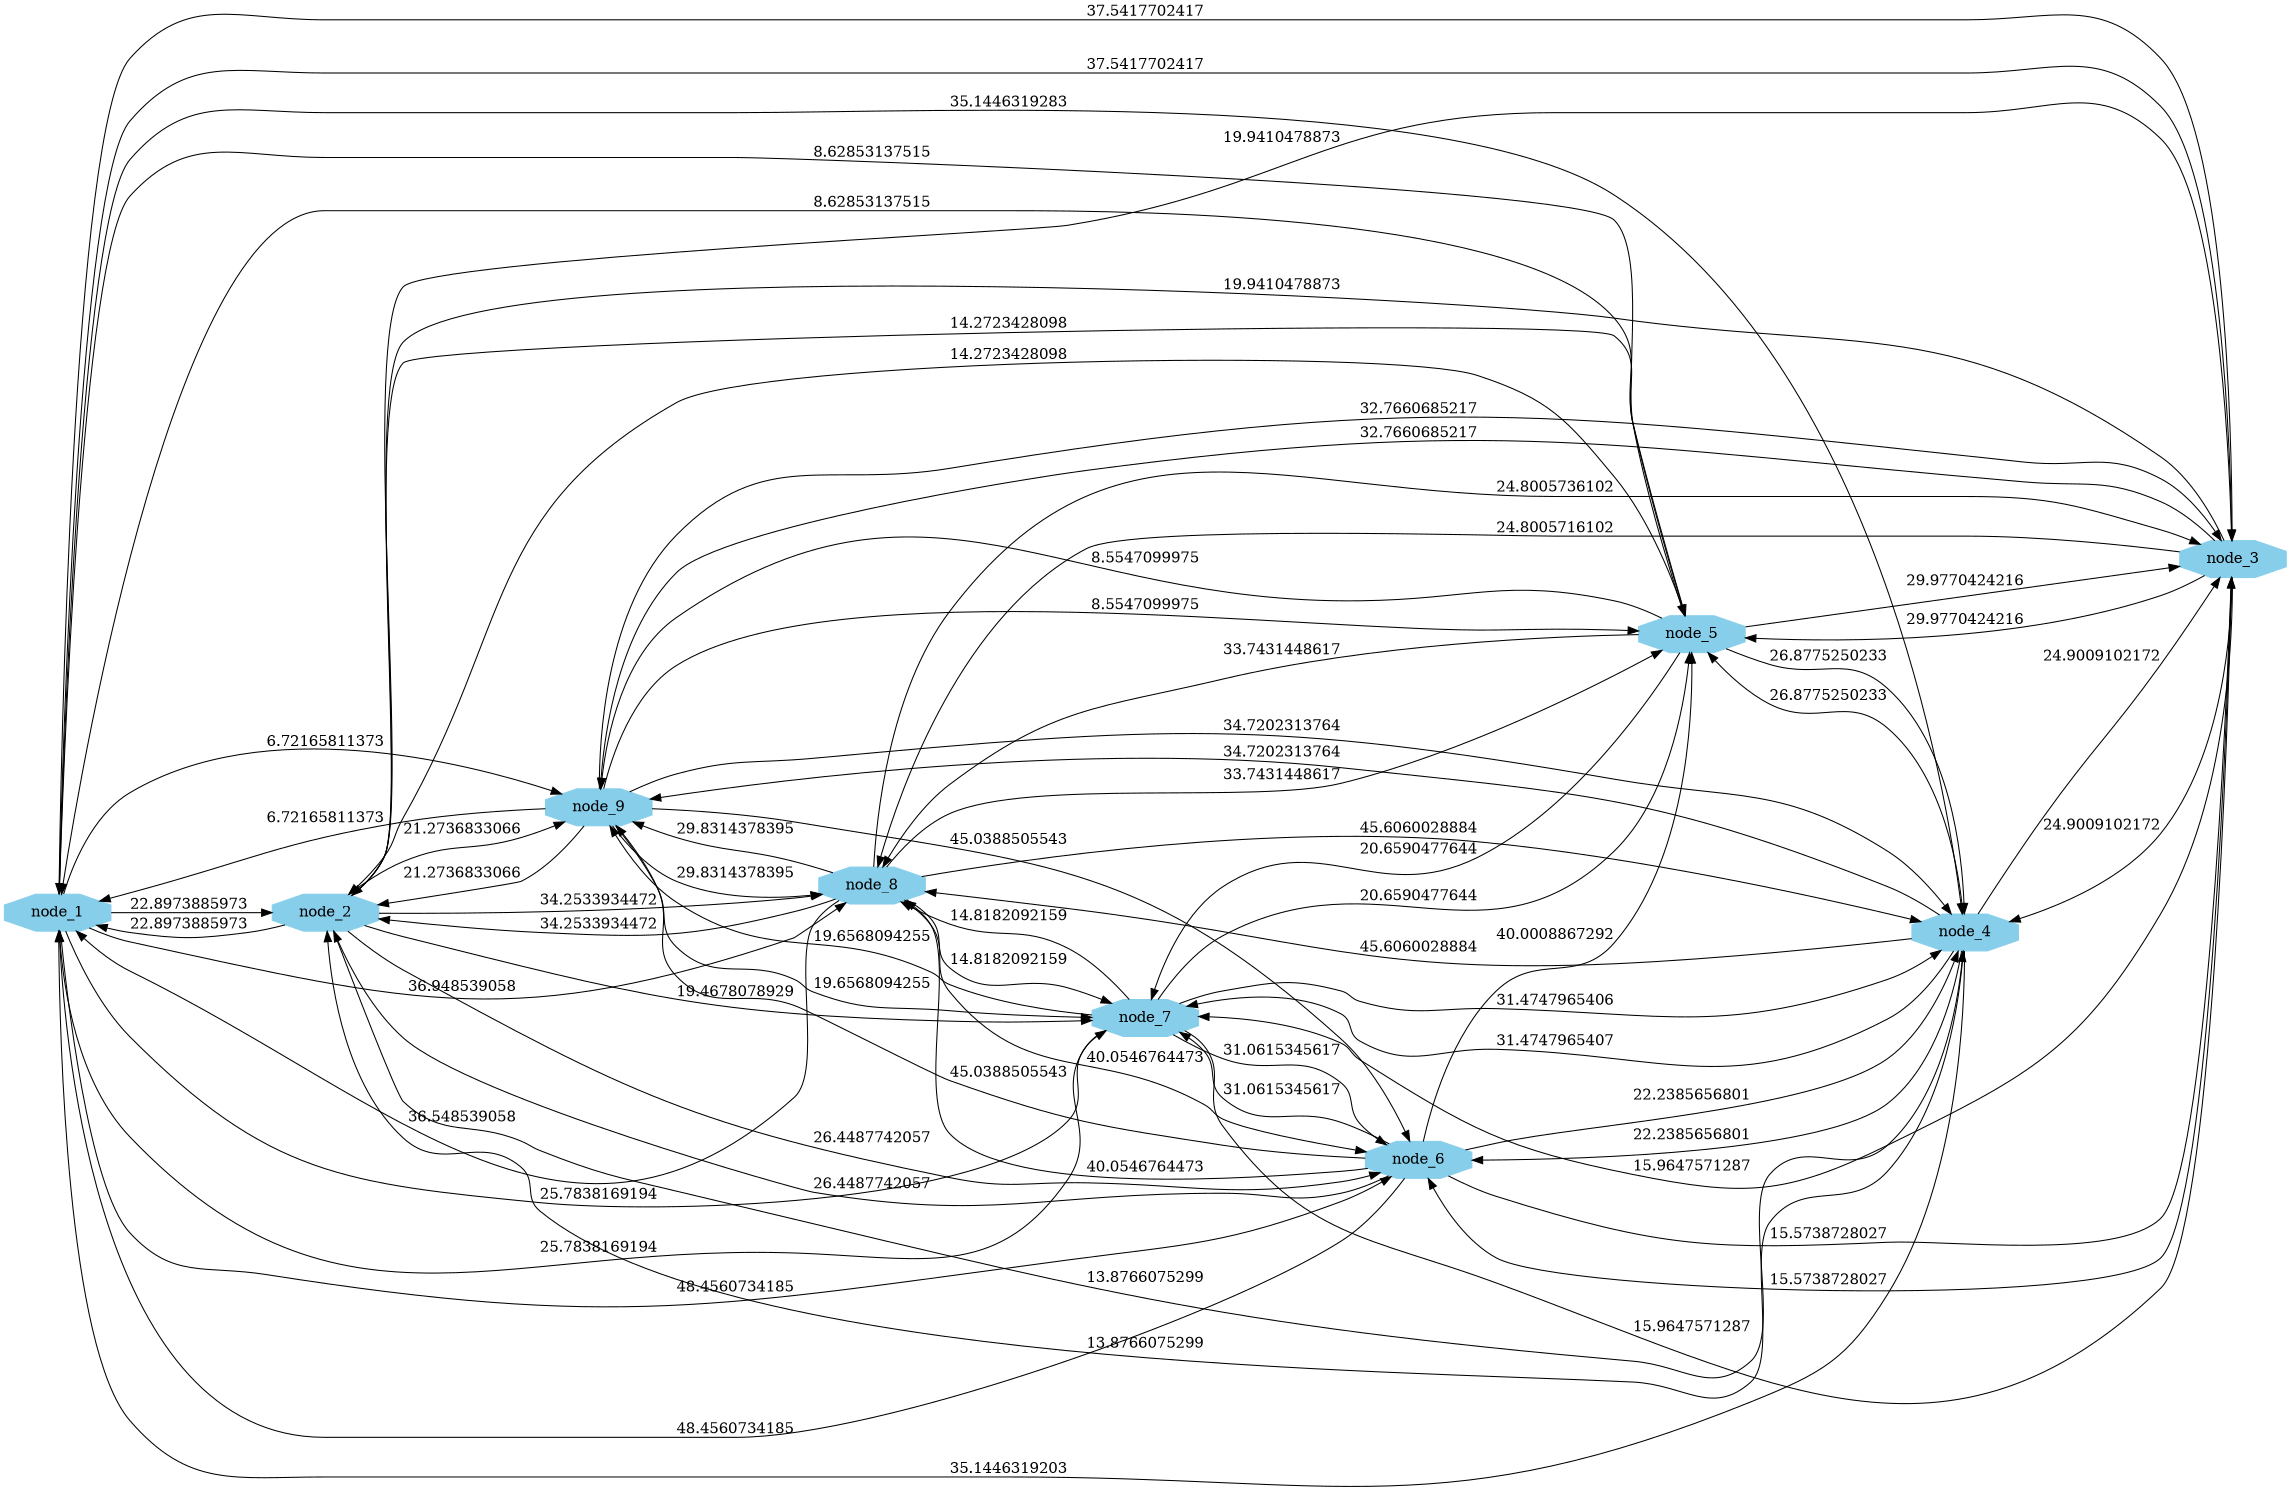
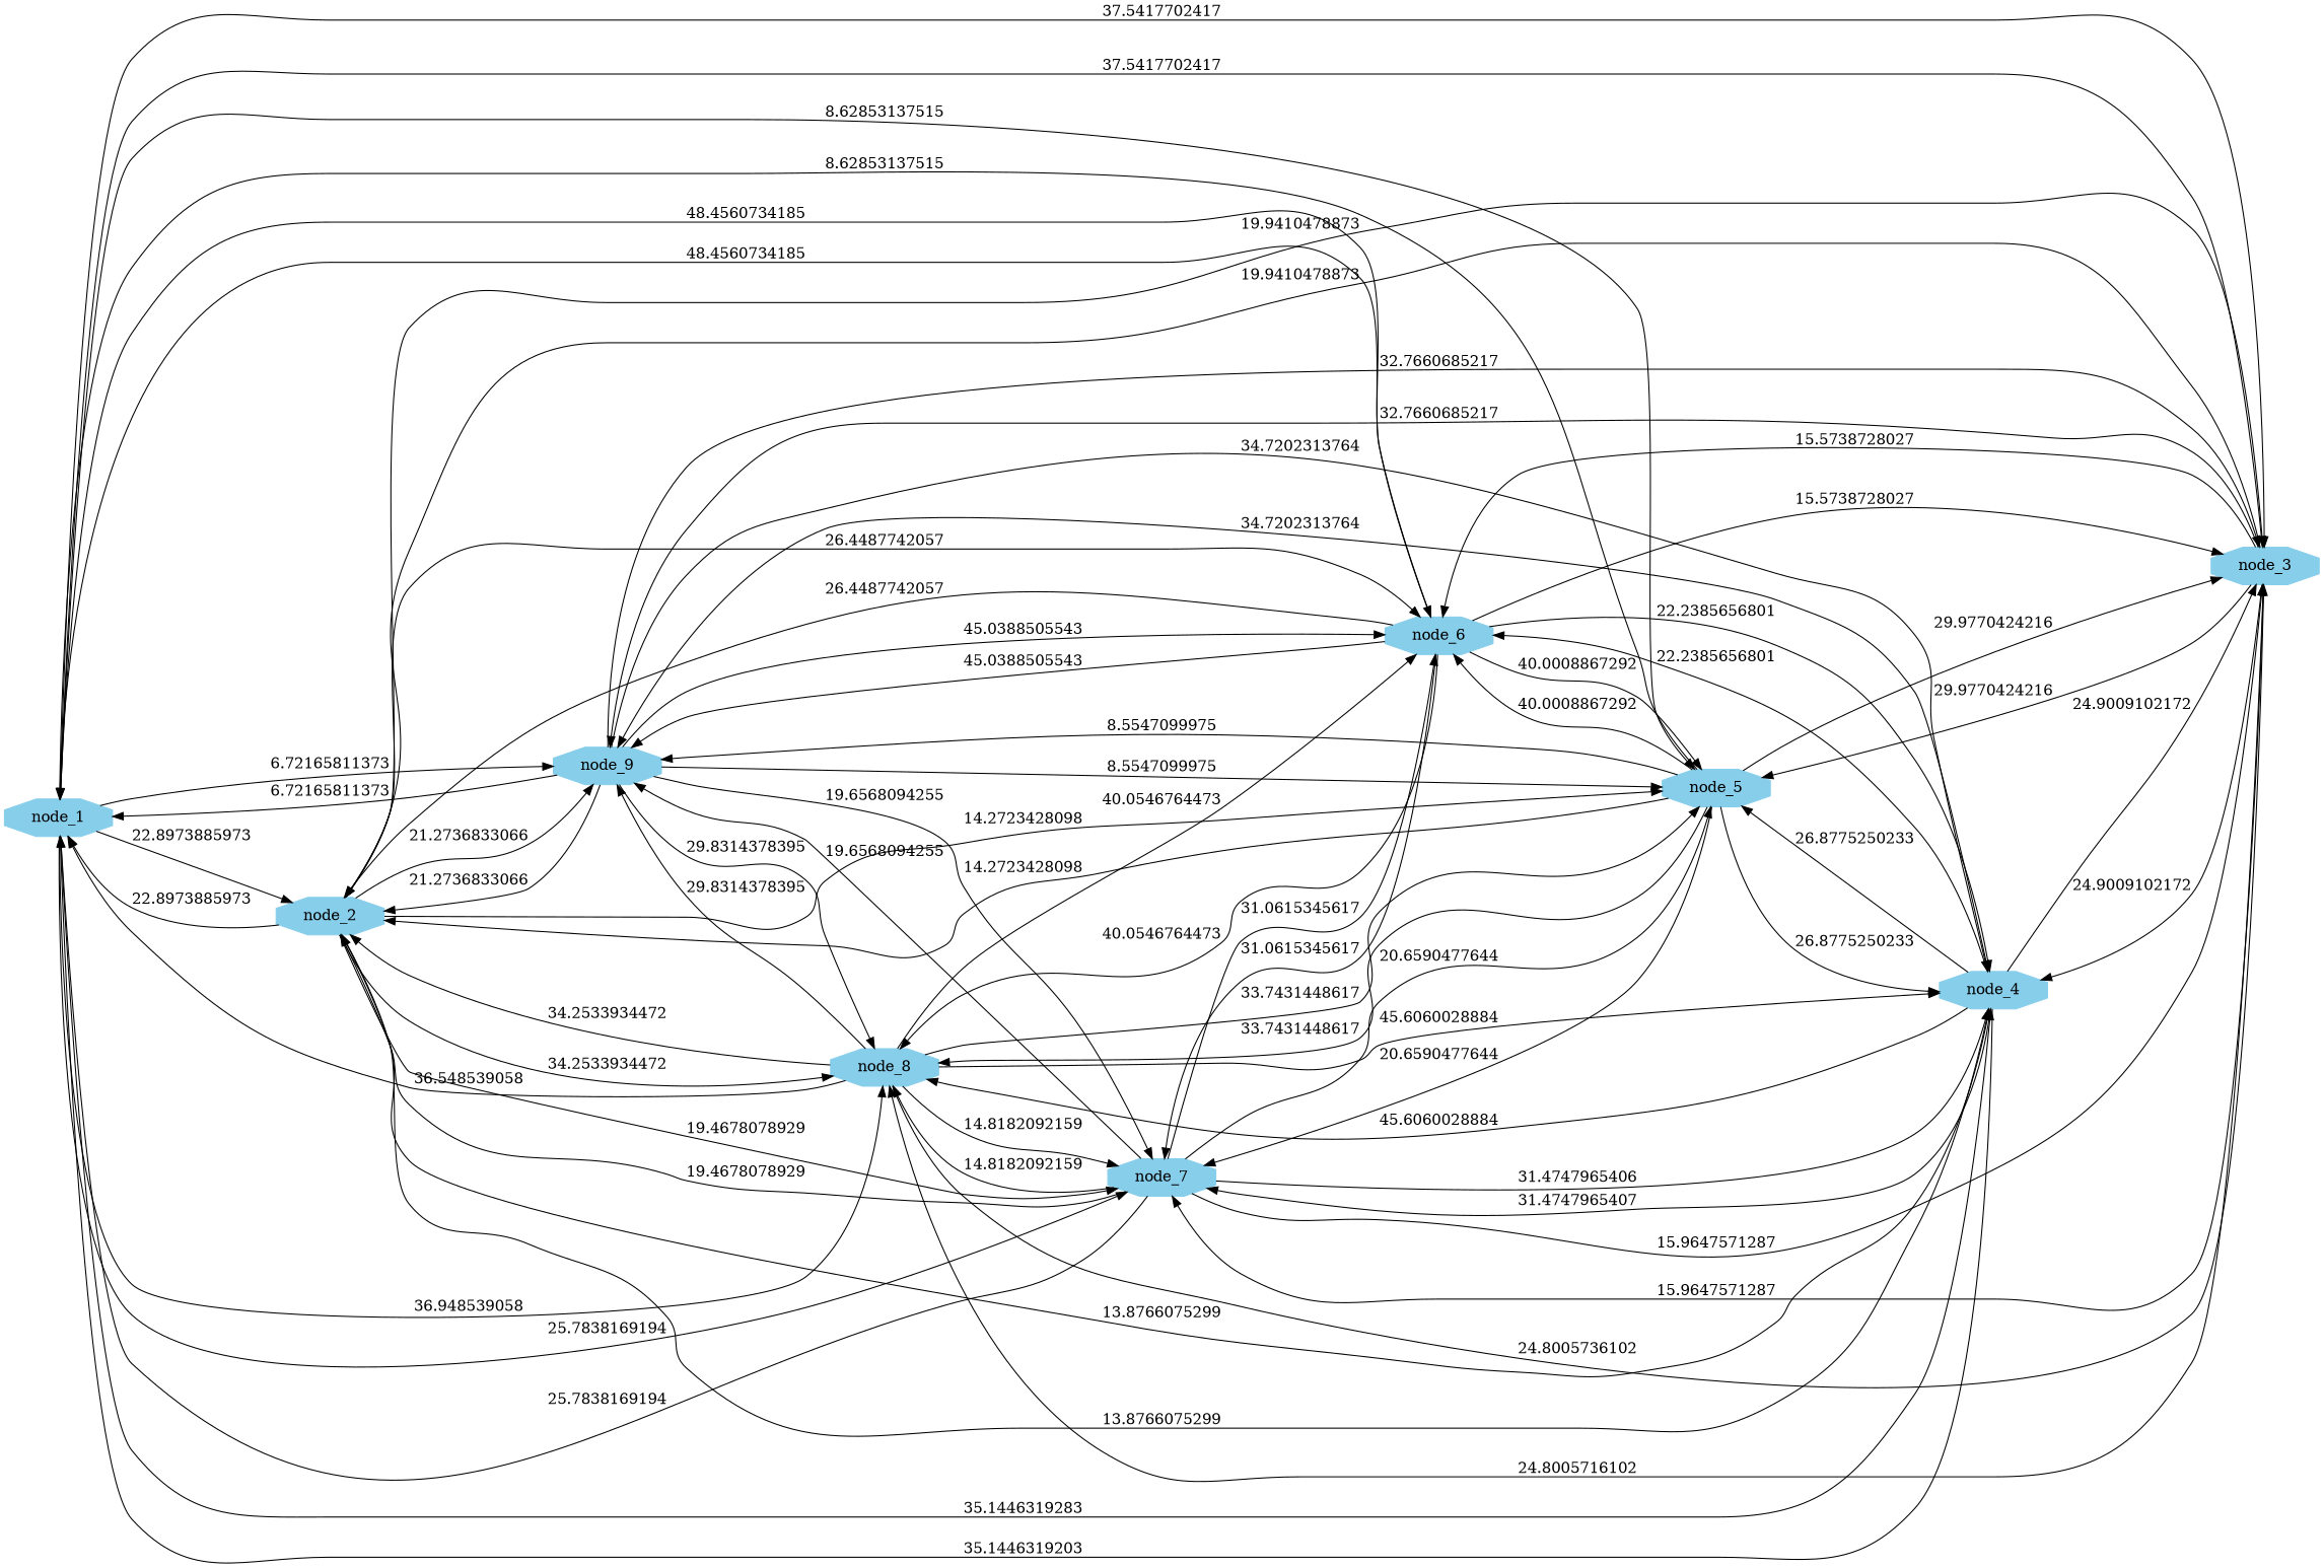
  digraph {
    aspect=1
    rankdir=LR
    node [color=skyblue shape=octagon style=filled]
    node_1 [height=.3 width=.3]
    node_2 [height=.3 width=.3]
    node_3 [height=.3 width=.3]
    node_4 [height=.3 width=.3]
    node_5 [height=.3 width=.3]
    node_6 [height=.3 width=.3]
    node_7 [height=.3 width=.3]
    node_8 [height=.3 width=.3]
    node_9 [height=.3 width=.3]
    node_1 -> node_2 [label=22.8973885973]
    node_1 -> node_3 [label=37.5417702417]
    node_1 -> node_4 [label=35.1446319283]
    node_1 -> node_5 [label=8.62853137515]
    node_1 -> node_6 [label=48.4560734185]
    node_1 -> node_7 [label=25.7838169194]
    node_1 -> node_8 [label=36.948539058]
    node_1 -> node_9 [label=6.72165811373]
    node_2 -> node_1 [label=22.8973885973]
    node_2 -> node_3 [label=19.9410478873]
    node_2 -> node_4 [label=13.8766075299]
    node_2 -> node_5 [label=14.2723428098]
    node_2 -> node_6 [label=26.4487742057]
    node_2 -> node_7 [label=19.4678078929]
    node_2 -> node_8 [label=34.2533934472]
    node_2 -> node_9 [label=21.2736833066]
    node_3 -> node_1 [label=37.5417702417]
    node_3 -> node_2 [label=19.9410478873]
    node_3 -> node_4 [label=24.9009102172]
    node_3 -> node_5 [label=29.9770424216]
    node_3 -> node_6 [label=15.5738728027]
    node_3 -> node_7 [label=15.9647571287]
    node_3 -> node_8 [label=24.8005716102]
    node_3 -> node_9 [label=32.7660685217]
    node_4 -> node_1 [label=35.1446319203]
    node_4 -> node_2 [label=13.8766075299]
    node_4 -> node_3 [label=24.9009102172]
    node_4 -> node_5 [label=26.8775250233]
    node_4 -> node_6 [label=22.2385656801]
    node_4 -> node_7 [label=31.4747965407]
    node_4 -> node_8 [label=45.6060028884]
    node_4 -> node_9 [label=34.7202313764]
    node_5 -> node_1 [label=8.62853137515]
    node_5 -> node_2 [label=14.2723428098]
    node_5 -> node_3 [label=29.9770424216]
    node_5 -> node_4 [label=26.8775250233]
+   node_5 -> node_6 [label=40.0008867292]
    node_5 -> node_7 [label=20.6590477644]
    node_5 -> node_8 [label=33.7431448617]
    node_5 -> node_9 [label=8.5547099975]
    node_6 -> node_1 [label=48.4560734185]
    node_6 -> node_2 [label=26.4487742057]
    node_6 -> node_3 [label=15.5738728027]
    node_6 -> node_4 [label=22.2385656801]
    node_6 -> node_5 [label=40.0008867292]
    node_6 -> node_7 [label=31.0615345617]
    node_6 -> node_8 [label=40.0546764473]
    node_6 -> node_9 [label=45.0388505543]
    node_7 -> node_1 [label=25.7838169194]
+   node_7 -> node_2 [label=19.4678078929]
    node_7 -> node_3 [label=15.9647571287]
    node_7 -> node_4 [label=31.4747965406]
    node_7 -> node_5 [label=20.6590477644]
    node_7 -> node_6 [label=31.0615345617]
    node_7 -> node_8 [label=14.8182092159]
    node_7 -> node_9 [label=19.6568094255]
    node_8 -> node_1 [label=36.548539058]
    node_8 -> node_2 [label=34.2533934472]
    node_8 -> node_3 [label=24.8005736102]
    node_8 -> node_4 [label=45.6060028884]
    node_8 -> node_5 [label=33.7431448617]
    node_8 -> node_6 [label=40.0546764473]
    node_8 -> node_7 [label=14.8182092159]
    node_8 -> node_9 [label=29.8314378395]
    node_9 -> node_1 [label=6.72165811373]
    node_9 -> node_2 [label=21.2736833066]
    node_9 -> node_3 [label=32.7660685217]
    node_9 -> node_4 [label=34.7202313764]
    node_9 -> node_5 [label=8.5547099975]
    node_9 -> node_6 [label=45.0388505543]
    node_9 -> node_7 [label=19.6568094255]
    node_9 -> node_8 [label=29.8314378395]
  }
